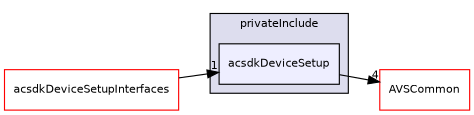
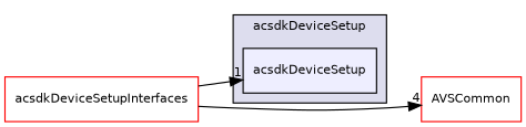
  digraph {
    compound=true
    rankdir=LR
    node [fillcolor=white fontname=Helvetica fontsize=10 shape=box style=filled color=red]
    edge [labeldistance=1.5 labelfontname=Helvetica labelfontsize=10]
    n1 [fillcolor="#eeeeff" label=acsdkDeviceSetup pencolor=black color=""]
    n2 [label=AVSCommon]
    n3 [label=acsdkDeviceSetupInterfaces]
    subgraph cluster_1 {
      bgcolor="#ddddee"
      fontname=Helvetica
      fontsize=10
-     label=privateInclude
+     label=acsdkDeviceSetup
      pencolor=black
      n1
    }
-   n1 -> n2 [headlabel=4]
+   n3 -> n2 [headlabel=4]
    n3 -> n1 [headlabel=1]
  }
